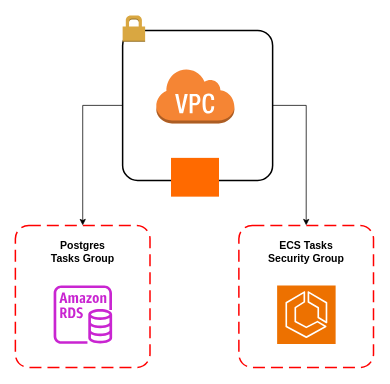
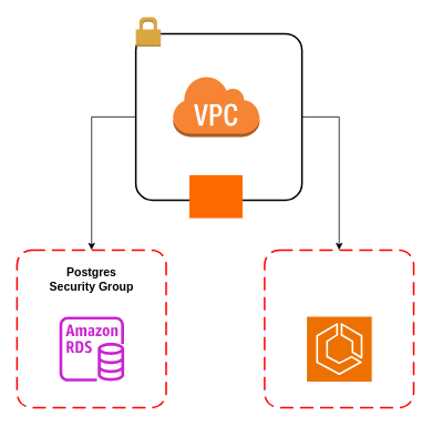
  <mxCell id="0" />
  <mxCell id="1" parent="0" />
  <mxCell id="2" value="" style="outlineConnect=0;dashed=0;verticalLabelPosition=bottom;verticalAlign=top;align=center;html=1;shape=mxgraph.aws3.virtual_private_cloud;fillColor=#F58534;gradientColor=none;" vertex="1" parent="1"><mxGeometry x="207" y="90" width="105" height="74" as="geometry" /></mxCell>
  <mxCell id="3" value="" style="rounded=1;arcSize=10;dashed=1;strokeColor=#ff0000;fillColor=none;gradientColor=none;dashPattern=8 4;strokeWidth=2;" vertex="1" parent="1"><mxGeometry x="20" y="300" width="179.5" height="189.5" as="geometry" /></mxCell>
  <mxCell id="4" value="" style="sketch=0;outlineConnect=0;fontColor=#232F3E;gradientColor=none;fillColor=#C925D1;strokeColor=none;dashed=0;verticalLabelPosition=bottom;verticalAlign=top;align=center;html=1;fontSize=12;fontStyle=0;aspect=fixed;pointerEvents=1;shape=mxgraph.aws4.rds_instance;" vertex="1" parent="1"><mxGeometry x="71" y="380" width="78" height="78" as="geometry" /></mxCell>
  <mxCell id="5" value="" style="rounded=1;arcSize=10;dashed=1;strokeColor=#ff0000;fillColor=none;gradientColor=none;dashPattern=8 4;strokeWidth=2;" vertex="1" parent="1"><mxGeometry x="318" y="300" width="179.5" height="189.5" as="geometry" /></mxCell>
  <mxCell id="6" value="" style="sketch=0;points=[[0,0,0],[0.25,0,0],[0.5,0,0],[0.75,0,0],[1,0,0],[0,1,0],[0.25,1,0],[0.5,1,0],[0.75,1,0],[1,1,0],[0,0.25,0],[0,0.5,0],[0,0.75,0],[1,0.25,0],[1,0.5,0],[1,0.75,0]];outlineConnect=0;fontColor=#232F3E;fillColor=#ED7100;strokeColor=#ffffff;dashed=0;verticalLabelPosition=bottom;verticalAlign=top;align=center;html=1;fontSize=12;fontStyle=0;aspect=fixed;shape=mxgraph.aws4.resourceIcon;resIcon=mxgraph.aws4.ecs;" vertex="1" parent="1"><mxGeometry x="369" y="380" width="78" height="78" as="geometry" /></mxCell>
  <mxCell id="7" style="edgeStyle=orthogonalEdgeStyle;rounded=0;orthogonalLoop=1;jettySize=auto;html=1;exitX=0;exitY=0.5;exitDx=0;exitDy=0;" edge="1" parent="1" source="9" target="3"><mxGeometry relative="1" as="geometry" /></mxCell>
  <mxCell id="8" style="edgeStyle=orthogonalEdgeStyle;rounded=0;orthogonalLoop=1;jettySize=auto;html=1;exitX=1;exitY=0.5;exitDx=0;exitDy=0;entryX=0.5;entryY=0;entryDx=0;entryDy=0;" edge="1" parent="1" source="9" target="5"><mxGeometry relative="1" as="geometry" /></mxCell>
  <mxCell id="9" value="" style="rounded=1;arcSize=10;dashed=0;fillColor=none;gradientColor=none;strokeWidth=2;" vertex="1" parent="1"><mxGeometry x="163" y="40" width="200" height="200" as="geometry" /></mxCell>
  <mxCell id="10" value="" style="dashed=0;html=1;shape=mxgraph.aws3.permissions;fillColor=#D9A741;gradientColor=none;dashed=0;" vertex="1" parent="1"><mxGeometry x="163" y="20" width="30" height="35" as="geometry" /></mxCell>
- <mxCell id="11" value="&lt;font style=&quot;font-size: 14px;&quot;&gt;&lt;b&gt;Postgres Tasks Group&lt;/b&gt;&lt;/font&gt;" style="text;strokeColor=none;align=center;fillColor=none;html=1;verticalAlign=middle;whiteSpace=wrap;rounded=0;" vertex="1" parent="1"><mxGeometry x="57.75" y="320" width="104" height="30" as="geometry" /></mxCell>
- <mxCell id="12" value="&lt;font style=&quot;font-size: 14px;&quot;&gt;&lt;b&gt;ECS Tasks Security Group&lt;/b&gt;&lt;/font&gt;" style="text;strokeColor=none;align=center;fillColor=none;html=1;verticalAlign=middle;whiteSpace=wrap;rounded=0;" vertex="1" parent="1"><mxGeometry x="355.75" y="320" width="104" height="30" as="geometry" /></mxCell>
+ <mxCell id="11" value="&lt;font style=&quot;font-size: 14px;&quot;&gt;&lt;b&gt;Postgres Security Group&lt;/b&gt;&lt;/font&gt;" style="text;strokeColor=none;align=center;fillColor=none;html=1;verticalAlign=middle;whiteSpace=wrap;rounded=0;" vertex="1" parent="1"><mxGeometry x="57.75" y="320" width="104" height="30" as="geometry" /></mxCell>
  <mxCell id="13" value="" style="points=[];aspect=fixed;html=1;align=center;shadow=0;dashed=0;fillColor=#FF6A00;strokeColor=none;shape=mxgraph.alibaba_cloud.nat_gateway;" vertex="1" parent="1"><mxGeometry x="227.52" y="210" width="63.97" height="51.7" as="geometry" /></mxCell>
